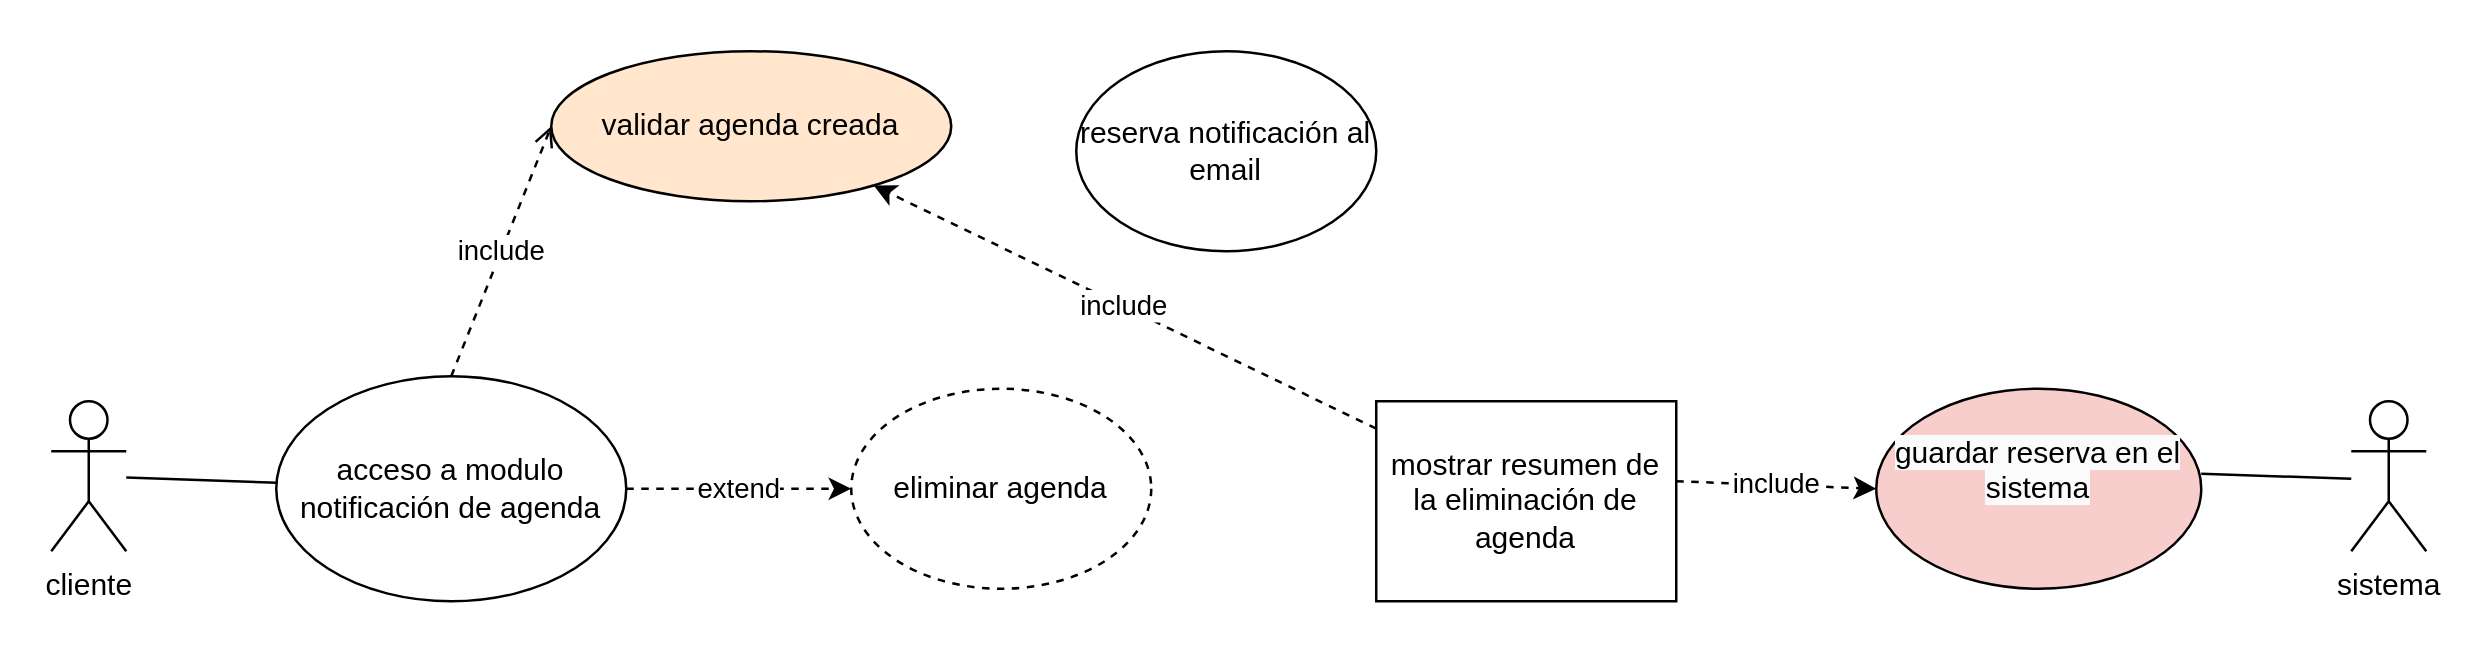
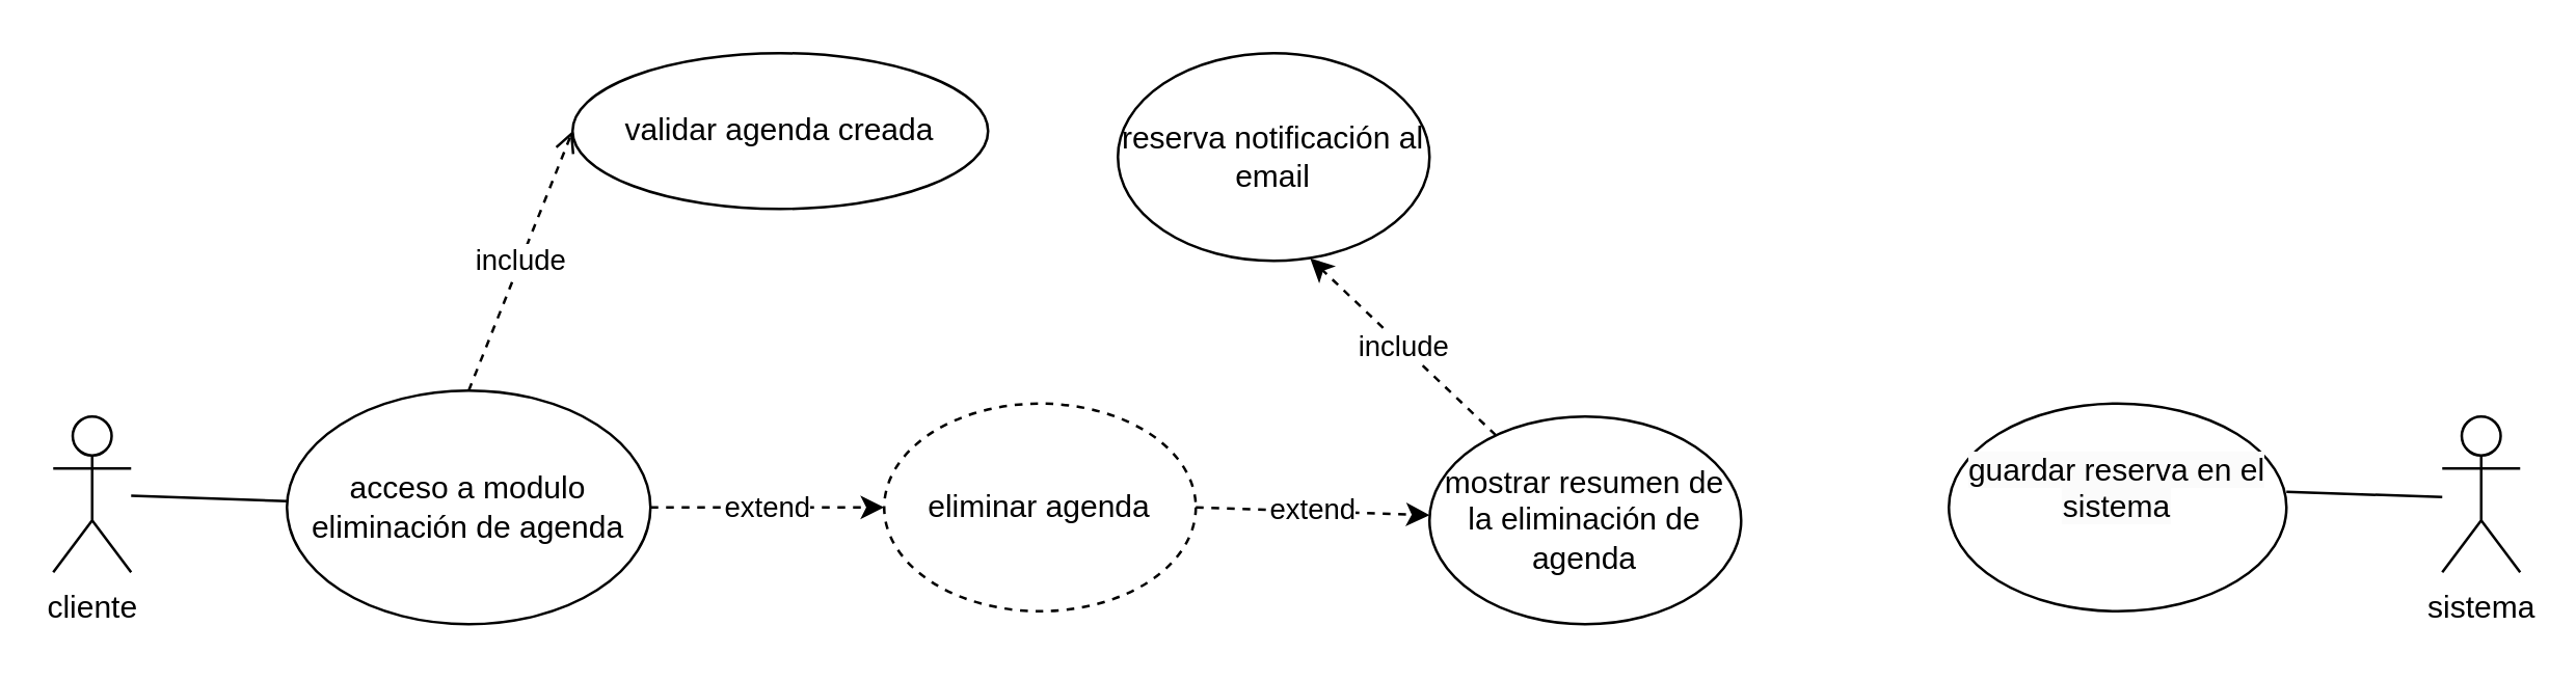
  <mxCell id="0" />
  <mxCell id="1" parent="0" />
- <mxCell id="2" value="acceso a modulo notificación de agenda" style="ellipse;whiteSpace=wrap;html=1;" vertex="1" parent="1"><mxGeometry x="110" y="150" width="140" height="90" as="geometry" /></mxCell>
- <mxCell id="3" value="mostrar resumen de la eliminación de agenda" style="whiteSpace=wrap;html=1;rounded=0;" vertex="1" parent="1"><mxGeometry x="550" y="160" width="120" height="80" as="geometry" /></mxCell>
+ <mxCell id="2" value="acceso a modulo eliminación de agenda" style="ellipse;whiteSpace=wrap;html=1;" vertex="1" parent="1"><mxGeometry x="110" y="150" width="140" height="90" as="geometry" /></mxCell>
+ <mxCell id="3" value="mostrar resumen de la eliminación de agenda" style="ellipse;whiteSpace=wrap;html=1;" vertex="1" parent="1"><mxGeometry x="550" y="160" width="120" height="80" as="geometry" /></mxCell>
  <mxCell id="4" value="eliminar agenda" style="ellipse;whiteSpace=wrap;html=1;dashed=1;" vertex="1" parent="1"><mxGeometry x="340" y="155" width="120" height="80" as="geometry" /></mxCell>
  <mxCell id="5" value="extend" style="endArrow=classic;html=1;rounded=0;dashed=1;strokeColor=default;align=center;verticalAlign=middle;fontFamily=Helvetica;fontSize=11;fontColor=default;labelBackgroundColor=default;exitX=1;exitY=0.5;exitDx=0;exitDy=0;" edge="1" parent="1" source="2" target="4"><mxGeometry width="50" height="50" relative="1" as="geometry"><mxPoint x="600" y="30" as="sourcePoint" /><mxPoint x="650" y="-20" as="targetPoint" /></mxGeometry></mxCell>
+ <mxCell id="6" value="extend" style="endArrow=classic;html=1;rounded=0;dashed=1;strokeColor=default;align=center;verticalAlign=middle;fontFamily=Helvetica;fontSize=11;fontColor=default;labelBackgroundColor=default;exitX=1;exitY=0.5;exitDx=0;exitDy=0;" edge="1" parent="1" source="4" target="3"><mxGeometry width="50" height="50" relative="1" as="geometry"><mxPoint x="610" y="40" as="sourcePoint" /><mxPoint x="660" y="-10" as="targetPoint" /></mxGeometry></mxCell>
  <mxCell id="7" value="cliente" style="shape=umlActor;verticalLabelPosition=bottom;verticalAlign=top;html=1;outlineConnect=0;" vertex="1" parent="1"><mxGeometry x="20" y="160" width="30" height="60" as="geometry" /></mxCell>
- <mxCell id="8" value="validar agenda creada" style="ellipse;whiteSpace=wrap;html=1;fillColor=#ffe6cc;" vertex="1" parent="1"><mxGeometry x="220" y="20" width="160" height="60" as="geometry" /></mxCell>
- <mxCell id="9" value="&#10;&lt;span style=&quot;color: rgb(0, 0, 0); font-family: Helvetica; font-size: 12px; font-style: normal; font-variant-ligatures: normal; font-variant-caps: normal; font-weight: 400; letter-spacing: normal; orphans: 2; text-align: center; text-indent: 0px; text-transform: none; widows: 2; word-spacing: 0px; -webkit-text-stroke-width: 0px; white-space: normal; background-color: rgb(251, 251, 251); text-decoration-thickness: initial; text-decoration-style: initial; text-decoration-color: initial; display: inline !important; float: none;&quot;&gt;guardar reserva en el sistema&lt;/span&gt;&#10;&#10;" style="ellipse;whiteSpace=wrap;html=1;fillColor=#f8cecc;" vertex="1" parent="1"><mxGeometry x="750" y="155" width="130" height="80" as="geometry" /></mxCell>
+ <mxCell id="8" value="validar agenda creada" style="ellipse;whiteSpace=wrap;html=1;" vertex="1" parent="1"><mxGeometry x="220" y="20" width="160" height="60" as="geometry" /></mxCell>
+ <mxCell id="9" value="&#10;&lt;span style=&quot;color: rgb(0, 0, 0); font-family: Helvetica; font-size: 12px; font-style: normal; font-variant-ligatures: normal; font-variant-caps: normal; font-weight: 400; letter-spacing: normal; orphans: 2; text-align: center; text-indent: 0px; text-transform: none; widows: 2; word-spacing: 0px; -webkit-text-stroke-width: 0px; white-space: normal; background-color: rgb(251, 251, 251); text-decoration-thickness: initial; text-decoration-style: initial; text-decoration-color: initial; display: inline !important; float: none;&quot;&gt;guardar reserva en el sistema&lt;/span&gt;&#10;&#10;" style="ellipse;whiteSpace=wrap;html=1;" vertex="1" parent="1"><mxGeometry x="750" y="155" width="130" height="80" as="geometry" /></mxCell>
  <mxCell id="10" value="reserva notificación al email" style="ellipse;whiteSpace=wrap;html=1;" vertex="1" parent="1"><mxGeometry x="430" y="20" width="120" height="80" as="geometry" /></mxCell>
- <mxCell id="11" value="include" style="endArrow=classic;html=1;rounded=0;dashed=1;strokeColor=default;align=center;verticalAlign=middle;fontFamily=Helvetica;fontSize=11;fontColor=default;labelBackgroundColor=default;" edge="1" parent="1" target="8" source="3"><mxGeometry width="50" height="50" relative="1" as="geometry"><mxPoint x="477" y="124" as="sourcePoint" /><mxPoint x="607" y="120" as="targetPoint" /></mxGeometry></mxCell>
+ <mxCell id="11" value="include" style="endArrow=classic;html=1;rounded=0;dashed=1;strokeColor=default;align=center;verticalAlign=middle;fontFamily=Helvetica;fontSize=11;fontColor=default;labelBackgroundColor=default;entryX=0.617;entryY=0.988;entryDx=0;entryDy=0;entryPerimeter=0;" edge="1" parent="1" target="10" source="3"><mxGeometry width="50" height="50" relative="1" as="geometry"><mxPoint x="477" y="124" as="sourcePoint" /><mxPoint x="607" y="120" as="targetPoint" /></mxGeometry></mxCell>
  <mxCell id="12" value="include" style="endArrow=open;html=1;rounded=0;dashed=1;strokeColor=default;align=center;verticalAlign=middle;fontFamily=Helvetica;fontSize=11;fontColor=default;labelBackgroundColor=default;entryX=0;entryY=0.5;entryDx=0;entryDy=0;exitX=0.5;exitY=0;exitDx=0;exitDy=0;" edge="1" parent="1" target="8" source="2"><mxGeometry width="50" height="50" relative="1" as="geometry"><mxPoint x="110" y="120" as="sourcePoint" /><mxPoint x="167" y="80" as="targetPoint" /></mxGeometry></mxCell>
- <mxCell id="13" value="include" style="endArrow=classic;html=1;rounded=0;dashed=1;strokeColor=default;align=center;verticalAlign=middle;fontFamily=Helvetica;fontSize=11;fontColor=default;labelBackgroundColor=default;entryX=0;entryY=0.5;entryDx=0;entryDy=0;exitX=1;exitY=0.4;exitDx=0;exitDy=0;exitPerimeter=0;" edge="1" parent="1" source="3" target="9"><mxGeometry width="50" height="50" relative="1" as="geometry"><mxPoint x="692" y="188" as="sourcePoint" /><mxPoint x="620" y="120" as="targetPoint" /></mxGeometry></mxCell>
  <mxCell id="14" value="sistema" style="shape=umlActor;verticalLabelPosition=bottom;verticalAlign=top;html=1;outlineConnect=0;" vertex="1" parent="1"><mxGeometry x="940" y="160" width="30" height="60" as="geometry" /></mxCell>
  <mxCell id="15" value="" style="endArrow=none;html=1;rounded=0;" edge="1" parent="1" source="7" target="2"><mxGeometry width="50" height="50" relative="1" as="geometry"><mxPoint x="490" y="310" as="sourcePoint" /><mxPoint x="540" y="260" as="targetPoint" /></mxGeometry></mxCell>
  <mxCell id="16" value="" style="endArrow=none;html=1;rounded=0;" edge="1" parent="1"><mxGeometry width="50" height="50" relative="1" as="geometry"><mxPoint x="880" y="189" as="sourcePoint" /><mxPoint x="940" y="191" as="targetPoint" /></mxGeometry></mxCell>
